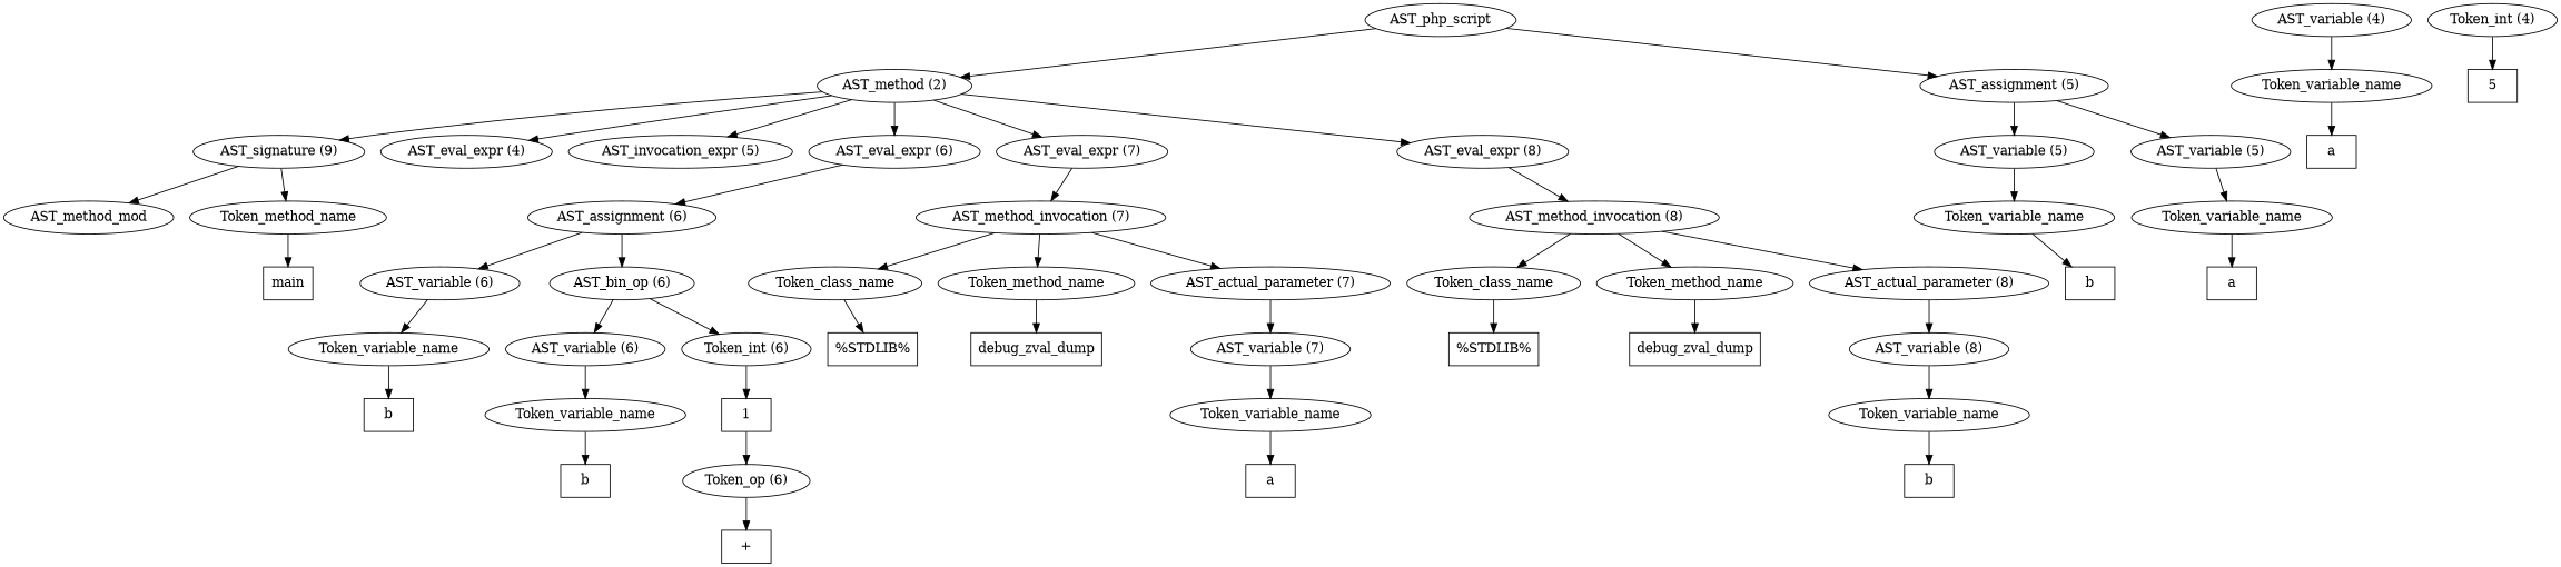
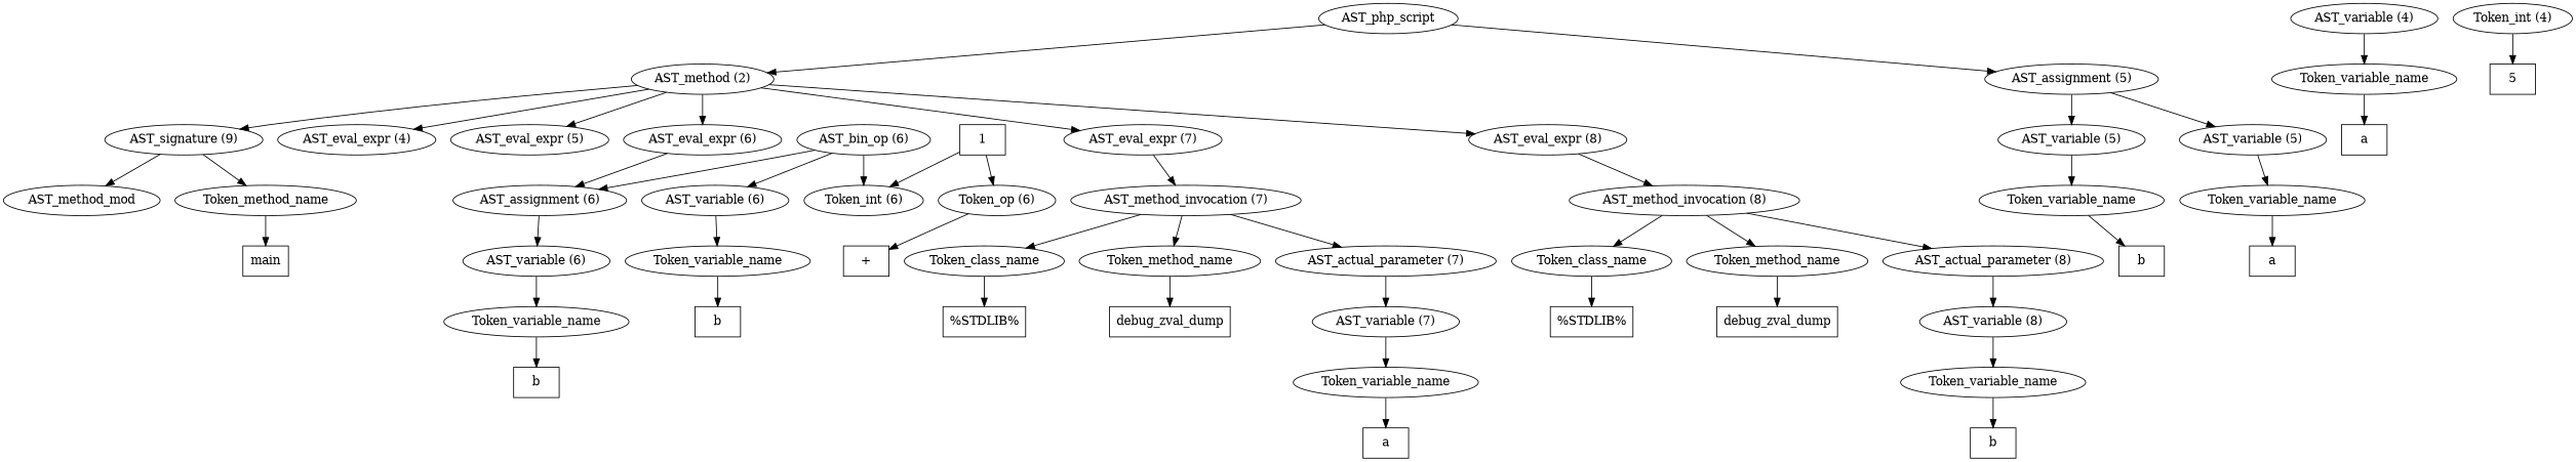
  digraph {
    n1 [label=AST_php_script]
    n2 [label="AST_method (2)"]
    n3 [label="AST_assignment (5)"]
    n4 [label="AST_signature (9)"]
    n5 [label="AST_eval_expr (4)"]
-   n6 [label="AST_invocation_expr (5)"]
+   n6 [label="AST_eval_expr (5)"]
    n7 [label="AST_eval_expr (6)"]
    n8 [label="AST_eval_expr (7)"]
    n9 [label="AST_eval_expr (8)"]
    n10 [label=AST_method_mod]
    n11 [label=Token_method_name]
    n12 [label="AST_assignment (6)"]
    n13 [label="AST_method_invocation (7)"]
    n14 [label="AST_method_invocation (8)"]
    n15 [label=main shape=box]
    n16 [label="AST_variable (4)"]
    n17 [label=Token_variable_name]
    n18 [label="Token_int (4)"]
    n19 [label=5 shape=box]
    n20 [label=a shape=box]
    n21 [label="AST_variable (5)"]
    n22 [label="AST_variable (5)"]
    n23 [label=Token_variable_name]
    n24 [label=Token_variable_name]
    n25 [label=b shape=box]
    n26 [label=a shape=box]
    n27 [label="AST_variable (6)"]
    n28 [label="AST_bin_op (6)"]
    n29 [label=Token_variable_name]
    n30 [label="AST_variable (6)"]
    n31 [label="Token_int (6)"]
    n32 [label=b shape=box]
    n33 [label=Token_variable_name]
    n34 [label="Token_op (6)"]
    n35 [label="+" shape=box]
    n36 [label=1 shape=box]
    n37 [label=b shape=box]
    n38 [label=Token_class_name]
    n39 [label=Token_method_name]
    n40 [label="AST_actual_parameter (7)"]
    n41 [label="%STDLIB%" shape=box]
    n42 [label=debug_zval_dump shape=box]
    n43 [label="AST_variable (7)"]
    n44 [label=Token_variable_name]
    n45 [label=a shape=box]
    n46 [label=Token_class_name]
    n47 [label=Token_method_name]
    n48 [label="AST_actual_parameter (8)"]
    n49 [label="%STDLIB%" shape=box]
    n50 [label=debug_zval_dump shape=box]
    n51 [label="AST_variable (8)"]
    n52 [label=Token_variable_name]
    n53 [label=b shape=box]
    n1 -> n2
    n1 -> n3
    n2 -> n4
    n2 -> n5
    n2 -> n6
    n2 -> n7
    n2 -> n8
    n2 -> n9
    n3 -> n21
    n3 -> n22
    n4 -> n10
    n4 -> n11
    n7 -> n12
    n8 -> n13
    n9 -> n14
    n11 -> n15
    n12 -> n27
-   n12 -> n28
+   n28 -> n12
    n13 -> n38
    n13 -> n39
    n13 -> n40
    n14 -> n46
    n14 -> n47
    n14 -> n48
    n16 -> n17
    n17 -> n20
    n18 -> n19
    n21 -> n23
    n22 -> n24
    n23 -> n25
    n24 -> n26
    n27 -> n29
    n28 -> n30
    n28 -> n31
    n29 -> n32
    n30 -> n33
-   n31 -> n36
+   n36 -> n31
    n33 -> n37
    n34 -> n35
    n36 -> n34
    n38 -> n41
    n39 -> n42
    n40 -> n43
    n43 -> n44
    n44 -> n45
    n46 -> n49
    n47 -> n50
    n48 -> n51
    n51 -> n52
    n52 -> n53
  }
